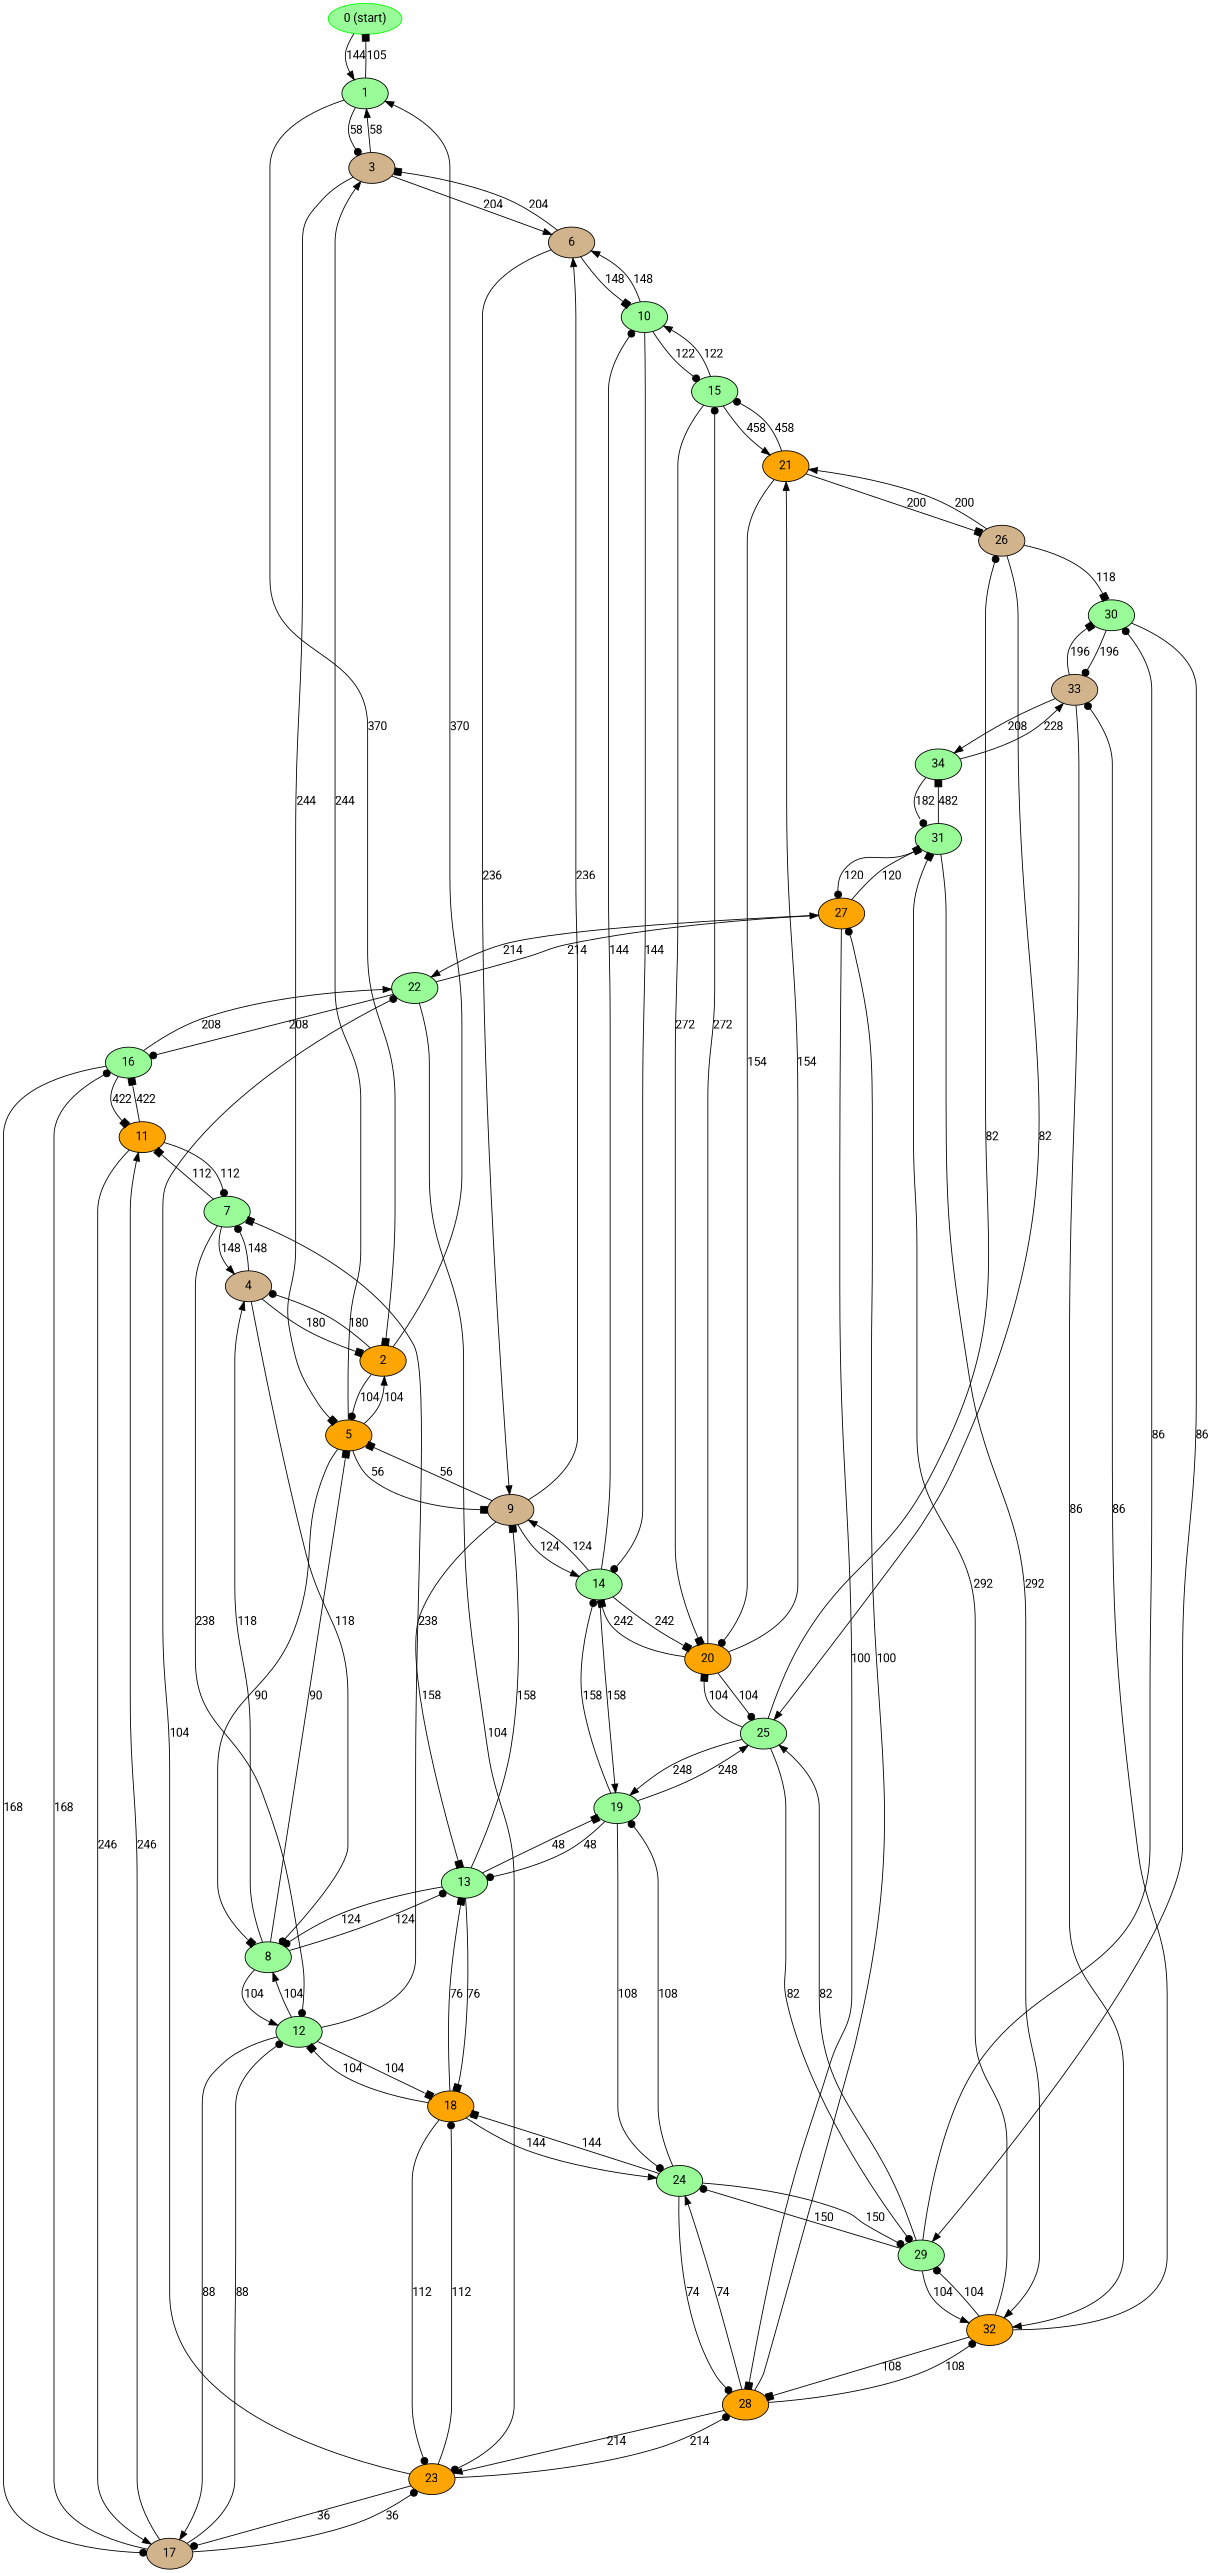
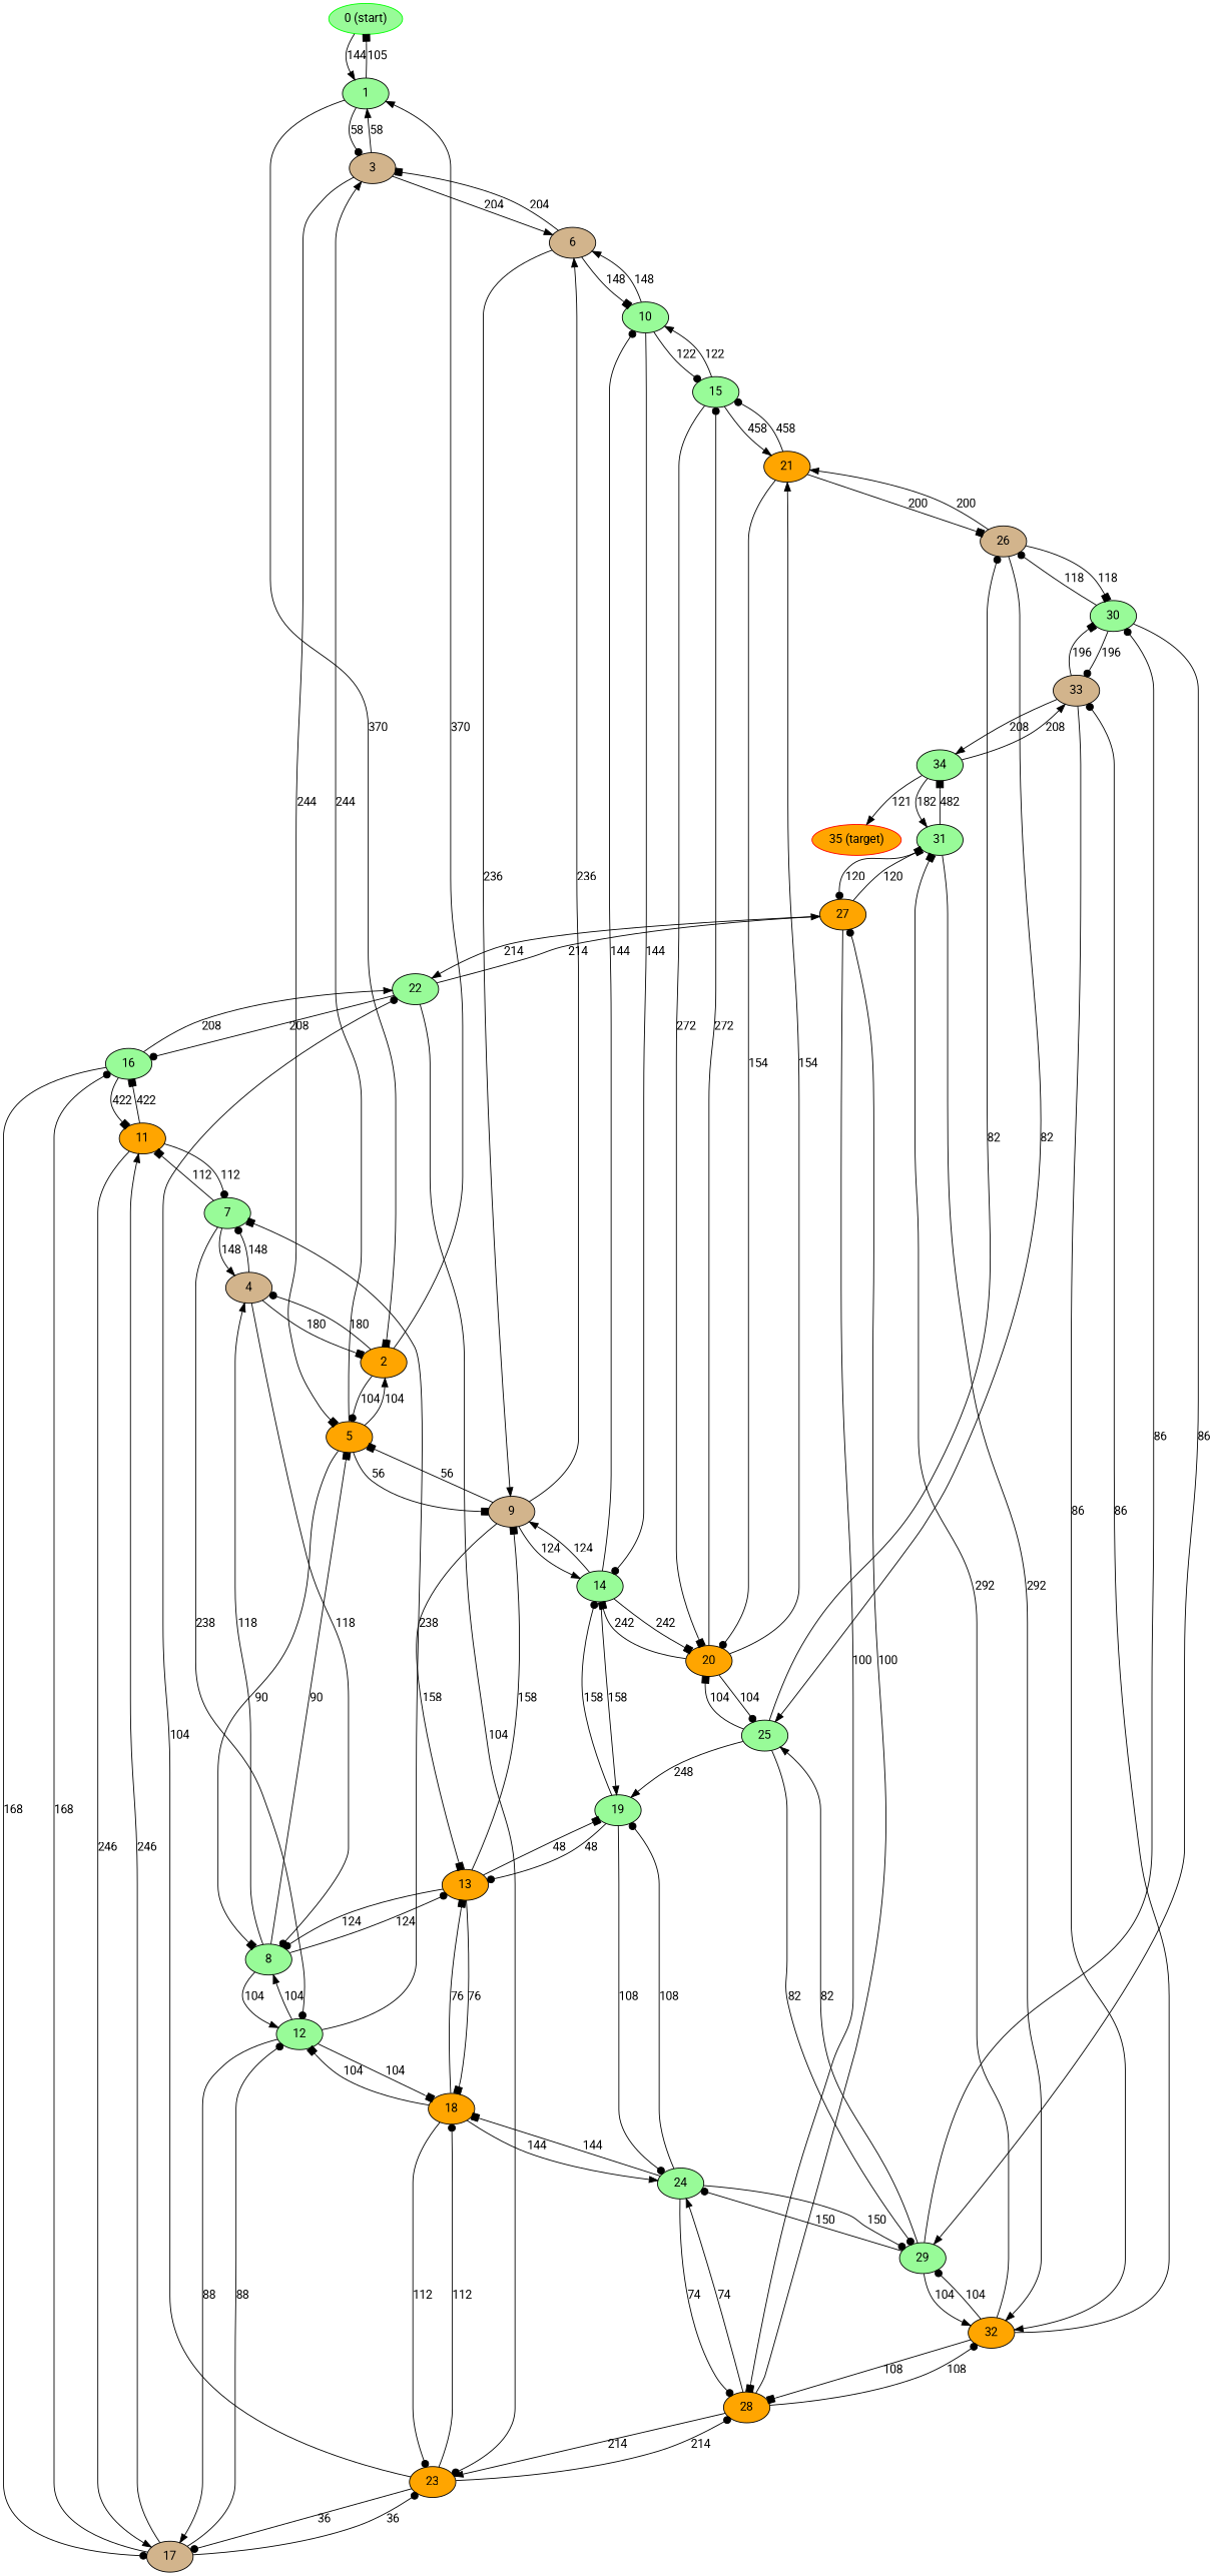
  digraph {
    fontname=Roboto
    node [fillcolor=palegreen fontname=Roboto style=filled]
    edge [arrowhead=dot fontname=Roboto]
    n1 [color=green label="0 (start)"]
    n2 [label=1]
    n3 [fillcolor=orange label=2]
    n4 [fillcolor=tan label=3]
    n5 [fillcolor=tan label=4]
    n6 [fillcolor=orange label=5]
    n7 [fillcolor=tan label=6]
    n8 [label=7]
    n9 [label=8]
    n10 [fillcolor=tan label=9]
    n11 [label=10]
    n12 [fillcolor=orange label=11]
    n13 [label=12]
-   n14 [label=13]
+   n14 [fillcolor=orange label=13]
    n15 [label=14]
    n16 [label=15]
    n17 [label=16]
    n18 [fillcolor=tan label=17]
    n19 [fillcolor=orange label=18]
    n20 [label=19]
    n21 [fillcolor=orange label=20]
    n22 [fillcolor=orange label=21]
    n23 [label=22]
    n24 [fillcolor=orange label=23]
    n25 [label=24]
    n26 [label=25]
    n27 [fillcolor=tan label=26]
    n28 [fillcolor=orange label=27]
    n29 [fillcolor=orange label=28]
    n30 [label=29]
    n31 [label=30]
    n32 [label=31]
    n33 [fillcolor=orange label=32]
    n34 [fillcolor=tan label=33]
    n35 [label=34]
+   n36 [color=red fillcolor=orange label="35 (target)"]
    n1 -> n2 [arrowhead=normal label=144]
    n2 -> n1 [arrowhead=box label=105]
    n2 -> n3 [arrowhead=box label=370]
    n2 -> n4 [label=58]
    n3 -> n2 [arrowhead=normal label=370]
    n3 -> n5 [label=180]
    n3 -> n6 [label=104]
    n4 -> n2 [arrowhead=normal label=58]
    n4 -> n6 [arrowhead=box label=244]
    n4 -> n7 [arrowhead=normal label=204]
    n5 -> n3 [arrowhead=box label=180]
    n5 -> n8 [label=148]
    n5 -> n9 [label=118]
    n6 -> n3 [arrowhead=normal label=104]
    n6 -> n4 [arrowhead=normal label=244]
    n6 -> n9 [arrowhead=box label=90]
    n6 -> n10 [arrowhead=box label=56]
    n7 -> n4 [arrowhead=box label=204]
    n7 -> n10 [arrowhead=normal label=236]
    n7 -> n11 [arrowhead=box label=148]
    n8 -> n5 [arrowhead=normal label=148]
    n8 -> n12 [arrowhead=box label=112]
    n8 -> n13 [label=238]
    n9 -> n5 [arrowhead=normal label=118]
    n9 -> n6 [arrowhead=box label=90]
    n9 -> n13 [arrowhead=normal label=104]
    n9 -> n14 [label=124]
    n10 -> n6 [arrowhead=box label=56]
    n10 -> n7 [arrowhead=normal label=236]
    n10 -> n14 [arrowhead=box label=158]
    n10 -> n15 [arrowhead=normal label=124]
    n11 -> n7 [arrowhead=normal label=148]
    n11 -> n15 [label=144]
    n11 -> n16 [label=122]
    n12 -> n8 [label=112]
    n12 -> n17 [arrowhead=box label=422]
    n12 -> n18 [arrowhead=normal label=246]
    n13 -> n8 [arrowhead=box label=238]
    n13 -> n9 [arrowhead=normal label=104]
    n13 -> n18 [arrowhead=normal label=88]
    n13 -> n19 [arrowhead=box label=104]
    n14 -> n9 [label=124]
    n14 -> n10 [arrowhead=box label=158]
    n14 -> n19 [arrowhead=box label=76]
    n14 -> n20 [arrowhead=box label=48]
    n15 -> n10 [arrowhead=normal label=124]
    n15 -> n11 [label=144]
    n15 -> n20 [arrowhead=normal label=158]
    n15 -> n21 [arrowhead=box label=242]
    n16 -> n11 [arrowhead=normal label=122]
    n16 -> n21 [arrowhead=box label=272]
    n16 -> n22 [arrowhead=normal label=458]
    n17 -> n12 [arrowhead=box label=422]
    n17 -> n18 [label=168]
    n17 -> n23 [arrowhead=normal label=208]
    n18 -> n12 [arrowhead=normal label=246]
    n18 -> n13 [label=88]
    n18 -> n17 [label=168]
    n18 -> n24 [label=36]
    n19 -> n13 [arrowhead=box label=104]
    n19 -> n14 [arrowhead=box label=76]
    n19 -> n24 [label=112]
    n19 -> n25 [arrowhead=normal label=144]
    n20 -> n14 [label=48]
    n20 -> n15 [label=158]
    n20 -> n25 [label=108]
-   n20 -> n26 [arrowhead=normal label=248]
    n21 -> n15 [arrowhead=box label=242]
    n21 -> n16 [label=272]
    n21 -> n22 [arrowhead=normal label=154]
    n21 -> n26 [label=104]
    n22 -> n16 [label=458]
    n22 -> n21 [label=154]
    n22 -> n27 [arrowhead=box label=200]
    n23 -> n17 [label=208]
    n23 -> n24 [label=104]
    n23 -> n28 [arrowhead=normal label=214]
    n24 -> n18 [label=36]
    n24 -> n19 [label=112]
    n24 -> n23 [label=104]
    n24 -> n29 [label=214]
    n25 -> n19 [arrowhead=box label=144]
    n25 -> n20 [label=108]
    n25 -> n29 [label=74]
    n25 -> n30 [label=150]
    n26 -> n20 [arrowhead=normal label=248]
    n26 -> n21 [arrowhead=box label=104]
    n26 -> n27 [label=82]
    n26 -> n30 [label=82]
    n27 -> n22 [arrowhead=normal label=200]
    n27 -> n26 [arrowhead=normal label=82]
    n27 -> n31 [arrowhead=box label=118]
    n28 -> n23 [arrowhead=normal label=214]
    n28 -> n29 [arrowhead=box label=100]
    n28 -> n32 [arrowhead=box label=120]
    n29 -> n24 [arrowhead=normal label=214]
    n29 -> n25 [arrowhead=normal label=74]
    n29 -> n28 [label=100]
    n29 -> n33 [label=108]
    n30 -> n25 [label=150]
    n30 -> n26 [arrowhead=normal label=82]
    n30 -> n31 [label=86]
    n30 -> n33 [arrowhead=normal label=104]
+   n31 -> n27 [label=118]
    n31 -> n30 [arrowhead=normal label=86]
    n31 -> n34 [label=196]
    n32 -> n28 [label=120]
    n32 -> n33 [arrowhead=normal label=292]
    n32 -> n35 [arrowhead=box label=482]
    n33 -> n29 [arrowhead=box label=108]
    n33 -> n30 [label=104]
    n33 -> n32 [arrowhead=box label=292]
    n33 -> n34 [label=86]
    n34 -> n31 [arrowhead=box label=196]
    n34 -> n33 [arrowhead=normal label=86]
    n34 -> n35 [arrowhead=normal label=208]
-   n35 -> n32 [label=182]
-   n35 -> n34 [arrowhead=normal label=228]
+   n35 -> n32 [arrowhead=normal label=182]
+   n35 -> n34 [arrowhead=normal label=208]
+   n35 -> n36 [arrowhead=normal label=121]
  }
